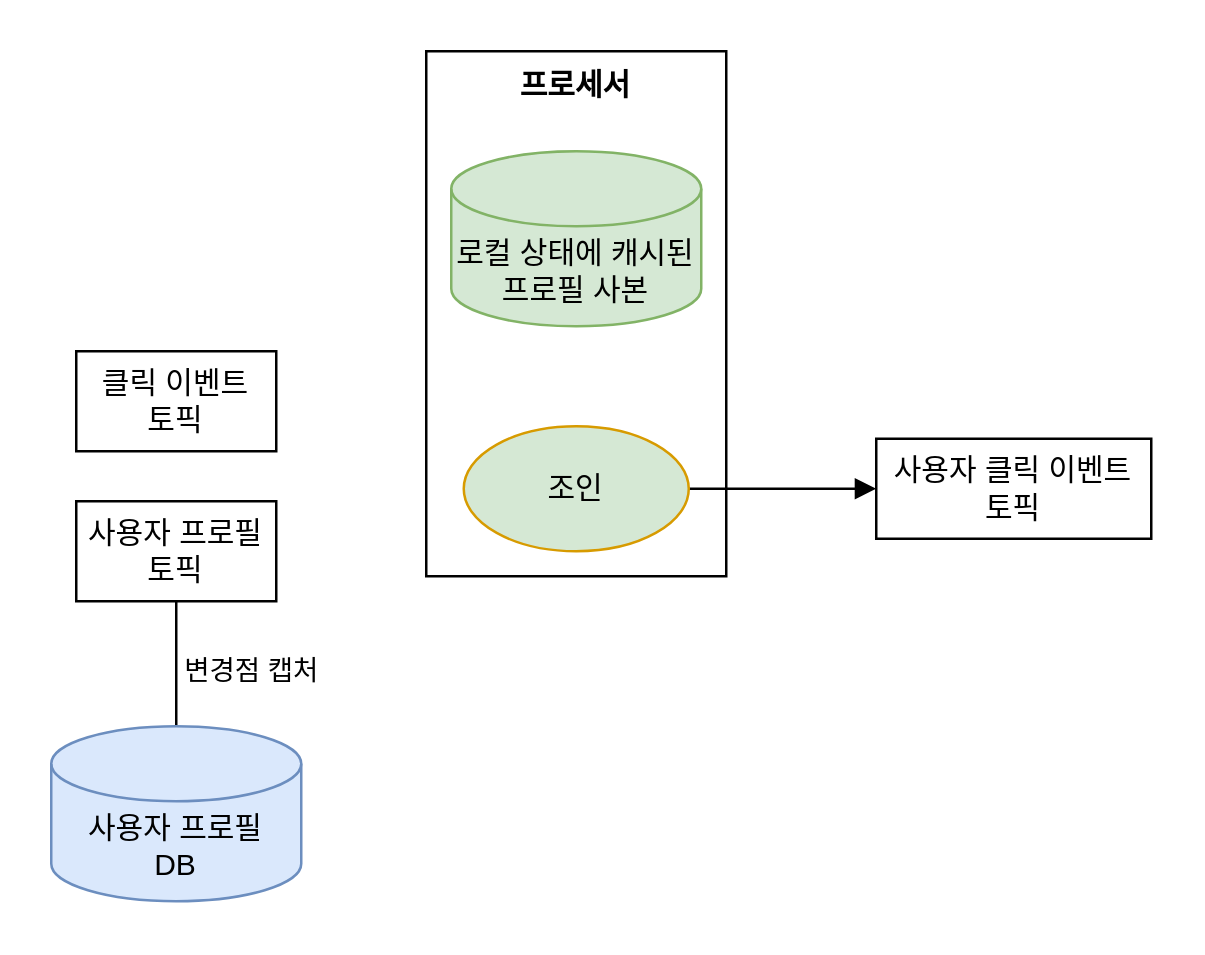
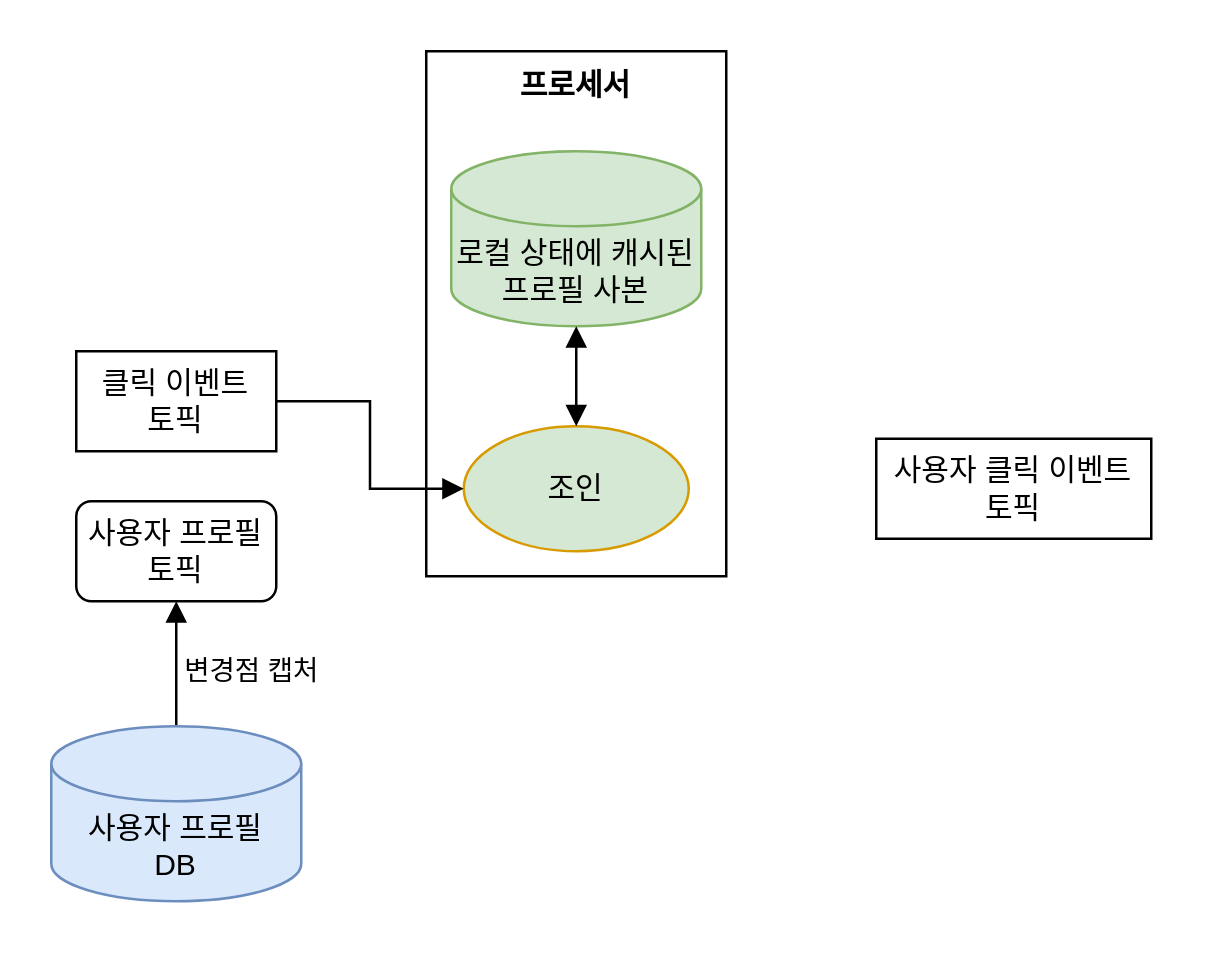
  <mxCell id="0" />
  <mxCell id="1" parent="0" />
  <mxCell id="2" value="프로세서" style="rounded=0;whiteSpace=wrap;html=1;verticalAlign=top;fontStyle=1" vertex="1" parent="1"><mxGeometry x="170" y="20" width="120" height="210" as="geometry" /></mxCell>
  <mxCell id="3" value="로컬 상태에 캐시된 프로필 사본" style="shape=cylinder3;whiteSpace=wrap;html=1;boundedLbl=1;backgroundOutline=1;size=15;fillColor=#d5e8d4;strokeColor=#82b366;" vertex="1" parent="1"><mxGeometry x="180" y="60" width="100" height="70" as="geometry" /></mxCell>
- <mxCell id="4" style="edgeStyle=orthogonalEdgeStyle;rounded=0;orthogonalLoop=1;jettySize=auto;html=1;entryX=0;entryY=0.5;entryDx=0;entryDy=0;endArrow=block;endFill=1;" edge="1" parent="1" source="5" target="13"><mxGeometry relative="1" as="geometry" /></mxCell>
  <mxCell id="5" value="조인" style="ellipse;whiteSpace=wrap;html=1;fillColor=#d5e8d4;strokeColor=#d79b00;" vertex="1" parent="1"><mxGeometry x="185" y="170" width="90" height="50" as="geometry" /></mxCell>
+ <mxCell id="6" style="edgeStyle=orthogonalEdgeStyle;rounded=0;orthogonalLoop=1;jettySize=auto;html=1;entryX=0.5;entryY=1;entryDx=0;entryDy=0;entryPerimeter=0;endArrow=block;endFill=1;startArrow=block;startFill=1;" edge="1" parent="1" source="5" target="3"><mxGeometry relative="1" as="geometry" /></mxCell>
+ <mxCell id="7" style="edgeStyle=orthogonalEdgeStyle;rounded=0;orthogonalLoop=1;jettySize=auto;html=1;entryX=0;entryY=0.5;entryDx=0;entryDy=0;endArrow=block;endFill=1;" edge="1" parent="1" source="8" target="5"><mxGeometry relative="1" as="geometry" /></mxCell>
  <mxCell id="8" value="클릭 이벤트&lt;div&gt;토픽&lt;/div&gt;" style="rounded=0;whiteSpace=wrap;html=1;" vertex="1" parent="1"><mxGeometry x="30" y="140" width="80" height="40" as="geometry" /></mxCell>
- <mxCell id="9" value="사용자 프로필&lt;div&gt;토픽&lt;/div&gt;" style="rounded=0;whiteSpace=wrap;html=1;" vertex="1" parent="1"><mxGeometry x="30" y="200" width="80" height="40" as="geometry" /></mxCell>
- <mxCell id="10" style="edgeStyle=orthogonalEdgeStyle;rounded=0;orthogonalLoop=1;jettySize=auto;html=1;entryX=0.5;entryY=1;entryDx=0;entryDy=0;endArrow=none;endFill=1;" edge="1" parent="1" source="12" target="9"><mxGeometry relative="1" as="geometry" /></mxCell>
+ <mxCell id="9" value="사용자 프로필&lt;div&gt;토픽&lt;/div&gt;" style="whiteSpace=wrap;html=1;rounded=1;" vertex="1" parent="1"><mxGeometry x="30" y="200" width="80" height="40" as="geometry" /></mxCell>
+ <mxCell id="10" style="edgeStyle=orthogonalEdgeStyle;rounded=0;orthogonalLoop=1;jettySize=auto;html=1;entryX=0.5;entryY=1;entryDx=0;entryDy=0;endArrow=block;endFill=1;" edge="1" parent="1" source="12" target="9"><mxGeometry relative="1" as="geometry" /></mxCell>
  <mxCell id="11" value="변경점 캡처" style="edgeLabel;html=1;align=center;verticalAlign=middle;resizable=0;points=[];" vertex="1" connectable="0" parent="10"><mxGeometry x="-0.2" y="-2" relative="1" as="geometry"><mxPoint x="27" y="-3" as="offset" /></mxGeometry></mxCell>
  <mxCell id="12" value="사용자 프로필&lt;div&gt;DB&lt;/div&gt;" style="shape=cylinder3;whiteSpace=wrap;html=1;boundedLbl=1;backgroundOutline=1;size=15;fillColor=#dae8fc;strokeColor=#6c8ebf;" vertex="1" parent="1"><mxGeometry x="20" y="290" width="100" height="70" as="geometry" /></mxCell>
  <mxCell id="13" value="사용자 클릭 이벤트&lt;div&gt;토픽&lt;/div&gt;" style="rounded=0;whiteSpace=wrap;html=1;" vertex="1" parent="1"><mxGeometry x="350" y="175" width="110" height="40" as="geometry" /></mxCell>
